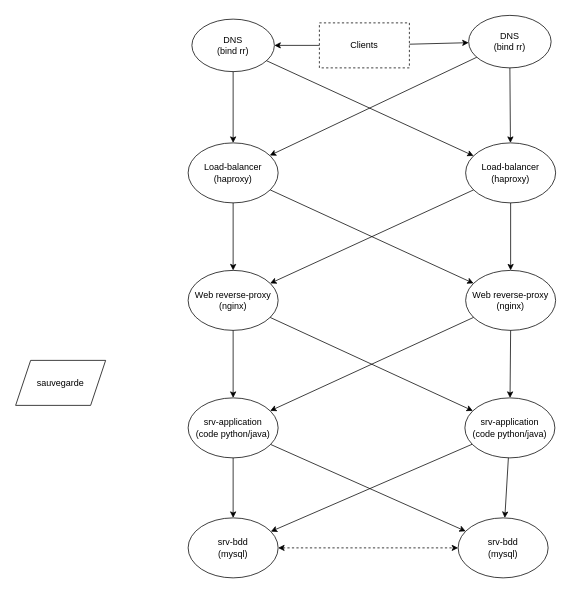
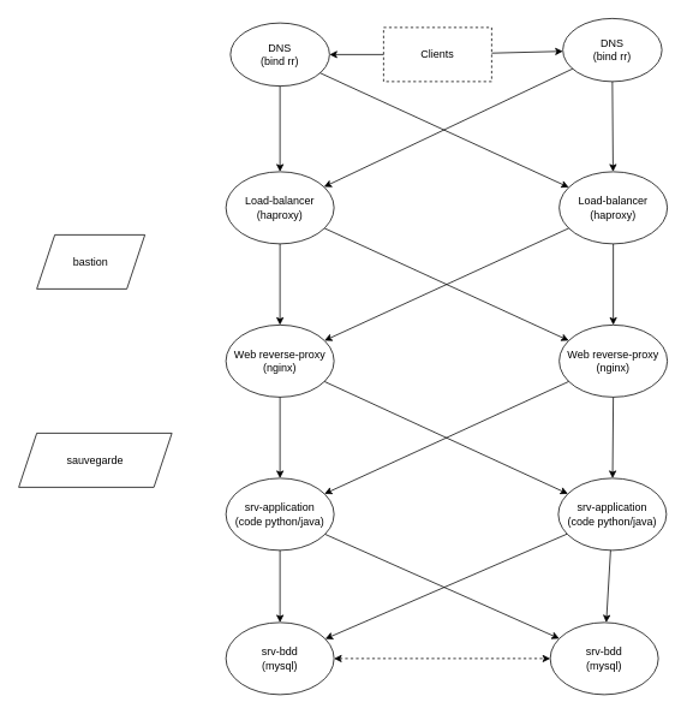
  <mxCell id="0" />
  <mxCell id="1" parent="0" />
  <mxCell id="2" value="&lt;div&gt;Load-balancer&lt;/div&gt;&lt;div&gt;(haproxy)&lt;br&gt;&lt;/div&gt;" style="ellipse;whiteSpace=wrap;html=1;" vertex="1" parent="1"><mxGeometry x="250" y="190" width="120" height="80" as="geometry" /></mxCell>
  <mxCell id="3" value="Clients" style="rounded=0;whiteSpace=wrap;html=1;dashed=1;" vertex="1" parent="1"><mxGeometry x="425" y="30" width="120" height="60" as="geometry" /></mxCell>
  <mxCell id="4" value="&lt;div&gt;Load-balancer&lt;/div&gt;&lt;div&gt;(haproxy)&lt;br&gt;&lt;/div&gt;" style="ellipse;whiteSpace=wrap;html=1;" vertex="1" parent="1"><mxGeometry x="620" y="190" width="120" height="80" as="geometry" /></mxCell>
  <mxCell id="5" value="&lt;div&gt;Web reverse-proxy&lt;/div&gt;&lt;div&gt;(nginx)&lt;br&gt;&lt;/div&gt;" style="ellipse;whiteSpace=wrap;html=1;" vertex="1" parent="1"><mxGeometry x="250" y="360" width="120" height="80" as="geometry" /></mxCell>
  <mxCell id="6" value="&lt;div&gt;Web reverse-proxy&lt;/div&gt;&lt;div&gt;(nginx)&lt;br&gt;&lt;/div&gt;" style="ellipse;whiteSpace=wrap;html=1;" vertex="1" parent="1"><mxGeometry x="620" y="360" width="120" height="80" as="geometry" /></mxCell>
  <mxCell id="7" value="" style="endArrow=classic;html=1;rounded=0;" edge="1" parent="1" source="2" target="6"><mxGeometry width="50" height="50" relative="1" as="geometry"><mxPoint x="460" y="500" as="sourcePoint" /><mxPoint x="510" y="450" as="targetPoint" /></mxGeometry></mxCell>
  <mxCell id="8" value="" style="endArrow=classic;html=1;rounded=0;" edge="1" parent="1" source="2" target="5"><mxGeometry width="50" height="50" relative="1" as="geometry"><mxPoint x="460" y="500" as="sourcePoint" /><mxPoint x="510" y="450" as="targetPoint" /></mxGeometry></mxCell>
  <mxCell id="9" value="" style="endArrow=classic;html=1;rounded=0;" edge="1" parent="1" source="4" target="5"><mxGeometry width="50" height="50" relative="1" as="geometry"><mxPoint x="460" y="500" as="sourcePoint" /><mxPoint x="510" y="450" as="targetPoint" /></mxGeometry></mxCell>
  <mxCell id="10" value="" style="endArrow=classic;html=1;rounded=0;" edge="1" parent="1" source="4" target="6"><mxGeometry width="50" height="50" relative="1" as="geometry"><mxPoint x="460" y="500" as="sourcePoint" /><mxPoint x="510" y="450" as="targetPoint" /></mxGeometry></mxCell>
  <mxCell id="11" value="&lt;div&gt;srv-application&lt;/div&gt;&lt;div&gt;(code python/java)&lt;br&gt;&lt;/div&gt;" style="ellipse;whiteSpace=wrap;html=1;" vertex="1" parent="1"><mxGeometry x="250" y="530" width="120" height="80" as="geometry" /></mxCell>
  <mxCell id="12" value="&lt;div&gt;srv-application&lt;/div&gt;&lt;div&gt;(code python/java)&lt;br&gt;&lt;/div&gt;" style="ellipse;whiteSpace=wrap;html=1;" vertex="1" parent="1"><mxGeometry x="619" y="530" width="120" height="80" as="geometry" /></mxCell>
  <mxCell id="13" value="" style="endArrow=classic;html=1;rounded=0;" edge="1" parent="1" source="5" target="12"><mxGeometry width="50" height="50" relative="1" as="geometry"><mxPoint x="460" y="500" as="sourcePoint" /><mxPoint x="510" y="450" as="targetPoint" /></mxGeometry></mxCell>
  <mxCell id="14" value="" style="endArrow=classic;html=1;rounded=0;" edge="1" parent="1" source="5" target="11"><mxGeometry width="50" height="50" relative="1" as="geometry"><mxPoint x="460" y="500" as="sourcePoint" /><mxPoint x="510" y="450" as="targetPoint" /></mxGeometry></mxCell>
  <mxCell id="15" value="" style="endArrow=classic;html=1;rounded=0;" edge="1" parent="1" source="6" target="12"><mxGeometry width="50" height="50" relative="1" as="geometry"><mxPoint x="460" y="500" as="sourcePoint" /><mxPoint x="510" y="450" as="targetPoint" /></mxGeometry></mxCell>
  <mxCell id="16" value="" style="endArrow=classic;html=1;rounded=0;" edge="1" parent="1" source="6" target="11"><mxGeometry width="50" height="50" relative="1" as="geometry"><mxPoint x="460" y="500" as="sourcePoint" /><mxPoint x="510" y="450" as="targetPoint" /></mxGeometry></mxCell>
  <mxCell id="17" value="&lt;div&gt;srv-bdd&lt;/div&gt;&lt;div&gt;(mysql)&lt;br&gt;&lt;/div&gt;" style="ellipse;whiteSpace=wrap;html=1;" vertex="1" parent="1"><mxGeometry x="250" y="690" width="120" height="80" as="geometry" /></mxCell>
  <mxCell id="18" value="&lt;div&gt;srv-bdd&lt;/div&gt;&lt;div&gt;(mysql)&lt;br&gt;&lt;/div&gt;" style="ellipse;whiteSpace=wrap;html=1;" vertex="1" parent="1"><mxGeometry x="610" y="690" width="120" height="80" as="geometry" /></mxCell>
  <mxCell id="19" value="" style="endArrow=classic;html=1;rounded=0;" edge="1" parent="1" source="11" target="17"><mxGeometry width="50" height="50" relative="1" as="geometry"><mxPoint x="460" y="500" as="sourcePoint" /><mxPoint x="510" y="450" as="targetPoint" /></mxGeometry></mxCell>
  <mxCell id="20" value="" style="endArrow=classic;html=1;rounded=0;" edge="1" parent="1" source="11" target="18"><mxGeometry width="50" height="50" relative="1" as="geometry"><mxPoint x="460" y="500" as="sourcePoint" /><mxPoint x="510" y="450" as="targetPoint" /></mxGeometry></mxCell>
  <mxCell id="21" value="" style="endArrow=classic;html=1;rounded=0;" edge="1" parent="1" source="12" target="17"><mxGeometry width="50" height="50" relative="1" as="geometry"><mxPoint x="460" y="500" as="sourcePoint" /><mxPoint x="510" y="450" as="targetPoint" /></mxGeometry></mxCell>
  <mxCell id="22" value="" style="endArrow=classic;html=1;rounded=0;" edge="1" parent="1" source="12" target="18"><mxGeometry width="50" height="50" relative="1" as="geometry"><mxPoint x="460" y="500" as="sourcePoint" /><mxPoint x="510" y="450" as="targetPoint" /></mxGeometry></mxCell>
  <mxCell id="23" value="" style="endArrow=classic;startArrow=classic;html=1;rounded=0;dashed=1;" edge="1" parent="1" source="17" target="18"><mxGeometry width="50" height="50" relative="1" as="geometry"><mxPoint x="460" y="500" as="sourcePoint" /><mxPoint x="510" y="450" as="targetPoint" /></mxGeometry></mxCell>
  <mxCell id="24" value="&lt;div&gt;DNS&lt;/div&gt;&lt;div&gt;(bind rr)&lt;br&gt;&lt;/div&gt;" style="ellipse;whiteSpace=wrap;html=1;" vertex="1" parent="1"><mxGeometry x="255" y="25" width="110" height="70" as="geometry" /></mxCell>
  <mxCell id="25" value="" style="endArrow=classic;html=1;rounded=0;" edge="1" parent="1" source="3" target="24"><mxGeometry width="50" height="50" relative="1" as="geometry"><mxPoint x="455" y="450" as="sourcePoint" /><mxPoint x="505" y="400" as="targetPoint" /></mxGeometry></mxCell>
  <mxCell id="26" value="&lt;div&gt;DNS&lt;/div&gt;&lt;div&gt;(bind rr)&lt;br&gt;&lt;/div&gt;" style="ellipse;whiteSpace=wrap;html=1;" vertex="1" parent="1"><mxGeometry x="624" y="20" width="110" height="70" as="geometry" /></mxCell>
  <mxCell id="27" value="" style="endArrow=classic;html=1;rounded=0;" edge="1" parent="1" source="24" target="2"><mxGeometry width="50" height="50" relative="1" as="geometry"><mxPoint x="455" y="450" as="sourcePoint" /><mxPoint x="505" y="400" as="targetPoint" /></mxGeometry></mxCell>
  <mxCell id="28" value="" style="endArrow=classic;html=1;rounded=0;" edge="1" parent="1" source="24" target="4"><mxGeometry width="50" height="50" relative="1" as="geometry"><mxPoint x="455" y="450" as="sourcePoint" /><mxPoint x="505" y="400" as="targetPoint" /></mxGeometry></mxCell>
  <mxCell id="29" value="" style="endArrow=classic;html=1;rounded=0;" edge="1" parent="1" source="26" target="2"><mxGeometry width="50" height="50" relative="1" as="geometry"><mxPoint x="455" y="450" as="sourcePoint" /><mxPoint x="505" y="400" as="targetPoint" /></mxGeometry></mxCell>
  <mxCell id="30" value="" style="endArrow=classic;html=1;rounded=0;" edge="1" parent="1" source="26" target="4"><mxGeometry width="50" height="50" relative="1" as="geometry"><mxPoint x="455" y="440" as="sourcePoint" /><mxPoint x="505" y="390" as="targetPoint" /></mxGeometry></mxCell>
  <mxCell id="31" value="" style="endArrow=classic;html=1;rounded=0;" edge="1" parent="1" source="3" target="26"><mxGeometry width="50" height="50" relative="1" as="geometry"><mxPoint x="455" y="440" as="sourcePoint" /><mxPoint x="505" y="390" as="targetPoint" /></mxGeometry></mxCell>
- <mxCell id="33" value="sauvegarde" style="shape=parallelogram;perimeter=parallelogramPerimeter;whiteSpace=wrap;html=1;fixedSize=1;" vertex="1" parent="1"><mxGeometry x="20" y="480" width="120" height="60" as="geometry" /></mxCell>
+ <mxCell id="32" value="bastion" style="shape=parallelogram;perimeter=parallelogramPerimeter;whiteSpace=wrap;html=1;fixedSize=1;" vertex="1" parent="1"><mxGeometry x="40" y="260" width="120" height="60" as="geometry" /></mxCell>
+ <mxCell id="33" value="sauvegarde" style="shape=parallelogram;perimeter=parallelogramPerimeter;whiteSpace=wrap;html=1;fixedSize=1;" vertex="1" parent="1"><mxGeometry x="20" y="480" width="170" height="60" as="geometry" /></mxCell>
